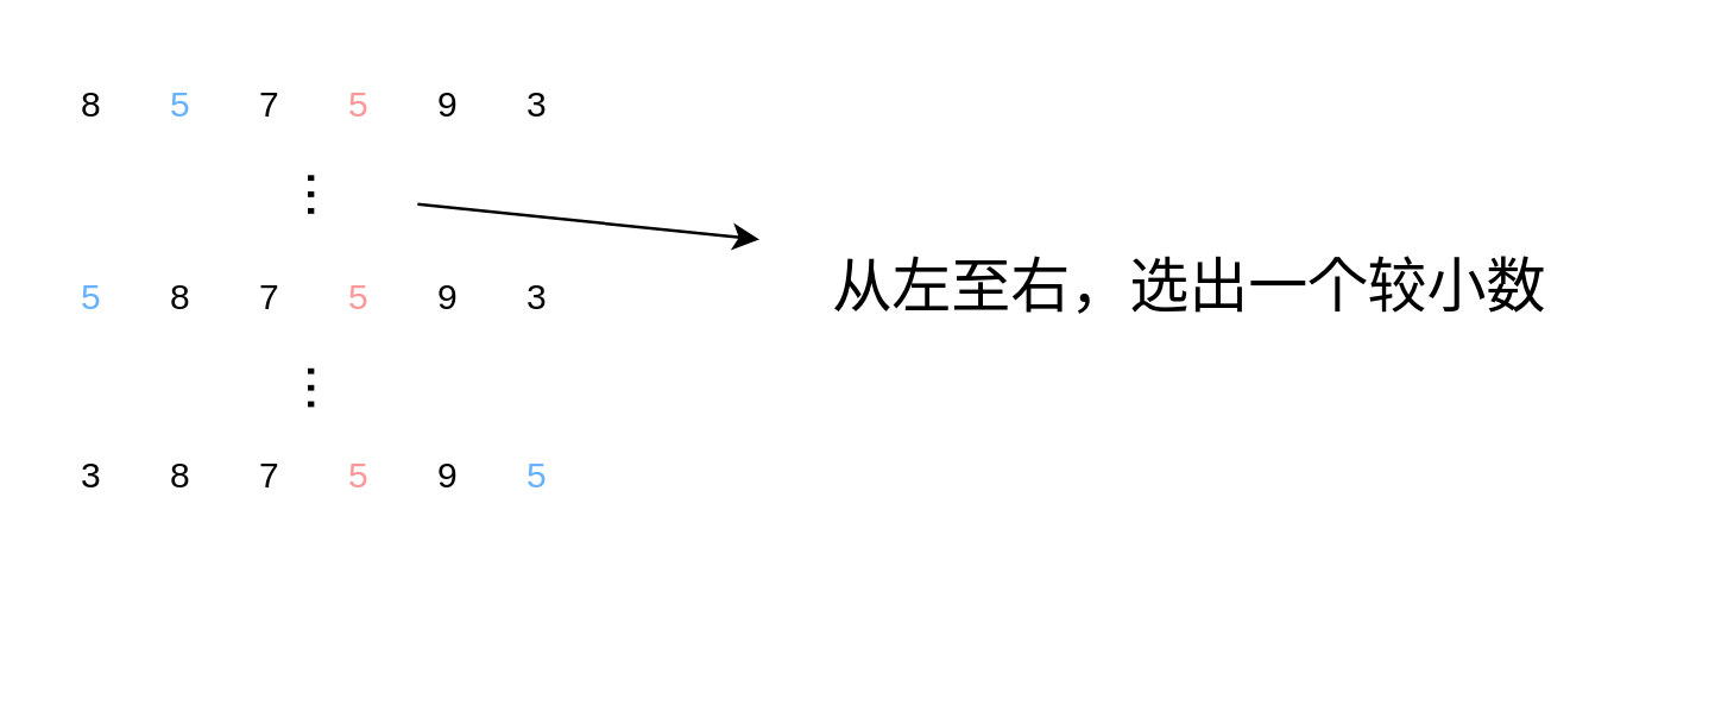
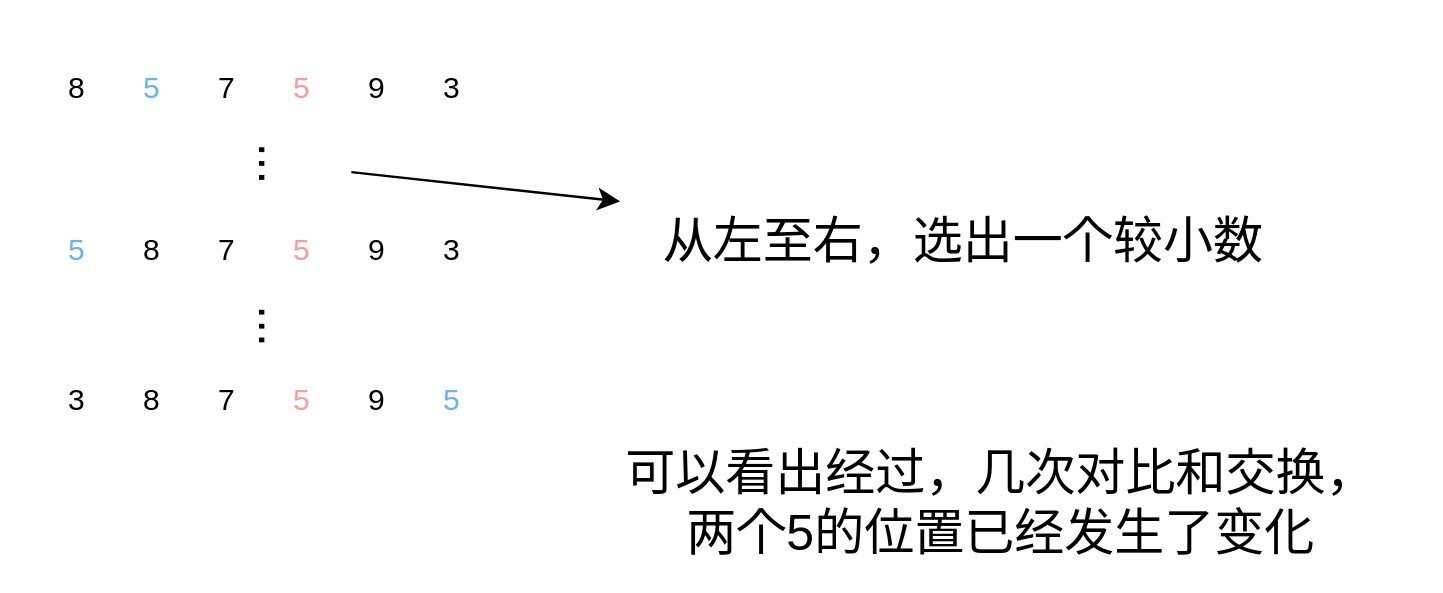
  <mxCell id="0" />
  <mxCell id="1" parent="0" />
  <mxCell id="2" value="8&#09;" style="text;align=center;verticalAlign=middle;rounded=0;horizontal=1;labelPosition=center;verticalLabelPosition=middle;html=1;fillColor=none;fontColor=default;labelBackgroundColor=none;labelBorderColor=none;textShadow=0;" vertex="1" parent="1"><mxGeometry x="20" y="20" width="20" height="30" as="geometry" /></mxCell>
  <mxCell id="3" value="5&#09;" style="text;align=center;verticalAlign=middle;rounded=0;horizontal=1;labelPosition=center;verticalLabelPosition=middle;html=1;fillColor=none;fontColor=#66B2FF;labelBackgroundColor=none;labelBorderColor=none;textShadow=0;" vertex="1" parent="1"><mxGeometry x="50" y="20" width="20" height="30" as="geometry" /></mxCell>
  <mxCell id="4" value="7&#09;" style="text;align=center;verticalAlign=middle;rounded=0;horizontal=1;labelPosition=center;verticalLabelPosition=middle;html=1;fillColor=none;fontColor=default;labelBackgroundColor=none;labelBorderColor=none;textShadow=0;" vertex="1" parent="1"><mxGeometry x="80" y="20" width="20" height="30" as="geometry" /></mxCell>
  <mxCell id="5" value="5&#09;" style="text;align=center;verticalAlign=middle;rounded=0;horizontal=1;labelPosition=center;verticalLabelPosition=middle;html=1;fillColor=none;fontColor=#FF9999;labelBackgroundColor=none;labelBorderColor=none;textShadow=0;" vertex="1" parent="1"><mxGeometry x="110" y="20" width="20" height="30" as="geometry" /></mxCell>
  <mxCell id="6" value="9&#09;" style="text;align=center;verticalAlign=middle;rounded=0;horizontal=1;labelPosition=center;verticalLabelPosition=middle;html=1;fillColor=none;fontColor=default;labelBackgroundColor=none;labelBorderColor=none;textShadow=0;" vertex="1" parent="1"><mxGeometry x="140" y="20" width="20" height="30" as="geometry" /></mxCell>
  <mxCell id="7" value="3&#09;" style="text;align=center;verticalAlign=middle;rounded=0;horizontal=1;labelPosition=center;verticalLabelPosition=middle;html=1;fillColor=none;fontColor=default;labelBackgroundColor=none;labelBorderColor=none;textShadow=0;" vertex="1" parent="1"><mxGeometry x="170" y="20" width="20" height="30" as="geometry" /></mxCell>
  <mxCell id="8" value="8&#09;" style="text;align=center;verticalAlign=middle;rounded=0;horizontal=1;labelPosition=center;verticalLabelPosition=middle;html=1;fillColor=none;fontColor=default;labelBackgroundColor=none;labelBorderColor=none;textShadow=0;" vertex="1" parent="1"><mxGeometry x="50" y="85" width="20" height="30" as="geometry" /></mxCell>
  <mxCell id="9" value="5&#09;" style="text;align=center;verticalAlign=middle;rounded=0;horizontal=1;labelPosition=center;verticalLabelPosition=middle;html=1;fillColor=none;fontColor=#66B2FF;labelBackgroundColor=none;labelBorderColor=none;textShadow=0;" vertex="1" parent="1"><mxGeometry x="20" y="85" width="20" height="30" as="geometry" /></mxCell>
  <mxCell id="10" value="7&#09;" style="text;align=center;verticalAlign=middle;rounded=0;horizontal=1;labelPosition=center;verticalLabelPosition=middle;html=1;fillColor=none;fontColor=default;labelBackgroundColor=none;labelBorderColor=none;textShadow=0;" vertex="1" parent="1"><mxGeometry x="80" y="85" width="20" height="30" as="geometry" /></mxCell>
  <mxCell id="11" value="5&#09;" style="text;align=center;verticalAlign=middle;rounded=0;horizontal=1;labelPosition=center;verticalLabelPosition=middle;html=1;fillColor=none;fontColor=#FF9999;labelBackgroundColor=none;labelBorderColor=none;textShadow=0;" vertex="1" parent="1"><mxGeometry x="110" y="85" width="20" height="30" as="geometry" /></mxCell>
  <mxCell id="12" value="9&#09;" style="text;align=center;verticalAlign=middle;rounded=0;horizontal=1;labelPosition=center;verticalLabelPosition=middle;html=1;fillColor=none;fontColor=default;labelBackgroundColor=none;labelBorderColor=none;textShadow=0;" vertex="1" parent="1"><mxGeometry x="140" y="85" width="20" height="30" as="geometry" /></mxCell>
  <mxCell id="13" value="3&#09;" style="text;align=center;verticalAlign=middle;rounded=0;horizontal=1;labelPosition=center;verticalLabelPosition=middle;html=1;fillColor=none;fontColor=default;labelBackgroundColor=none;labelBorderColor=none;textShadow=0;" vertex="1" parent="1"><mxGeometry x="170" y="85" width="20" height="30" as="geometry" /></mxCell>
  <mxCell id="14" value="8&#09;" style="text;align=center;verticalAlign=middle;rounded=0;horizontal=1;labelPosition=center;verticalLabelPosition=middle;html=1;fillColor=none;fontColor=default;labelBackgroundColor=none;labelBorderColor=none;textShadow=0;" vertex="1" parent="1"><mxGeometry x="50" y="145" width="20" height="30" as="geometry" /></mxCell>
  <mxCell id="15" value="5&#09;" style="text;align=center;verticalAlign=middle;rounded=0;horizontal=1;labelPosition=center;verticalLabelPosition=middle;html=1;fillColor=none;fontColor=#66B2FF;labelBackgroundColor=none;labelBorderColor=none;textShadow=0;" vertex="1" parent="1"><mxGeometry x="170" y="145" width="20" height="30" as="geometry" /></mxCell>
  <mxCell id="16" value="7&#09;" style="text;align=center;verticalAlign=middle;rounded=0;horizontal=1;labelPosition=center;verticalLabelPosition=middle;html=1;fillColor=none;fontColor=default;labelBackgroundColor=none;labelBorderColor=none;textShadow=0;" vertex="1" parent="1"><mxGeometry x="80" y="145" width="20" height="30" as="geometry" /></mxCell>
  <mxCell id="17" value="5&#09;" style="text;align=center;verticalAlign=middle;rounded=0;horizontal=1;labelPosition=center;verticalLabelPosition=middle;html=1;fillColor=none;fontColor=#FF9999;labelBackgroundColor=none;labelBorderColor=none;textShadow=0;" vertex="1" parent="1"><mxGeometry x="110" y="145" width="20" height="30" as="geometry" /></mxCell>
  <mxCell id="18" value="9&#09;" style="text;align=center;verticalAlign=middle;rounded=0;horizontal=1;labelPosition=center;verticalLabelPosition=middle;html=1;fillColor=none;fontColor=default;labelBackgroundColor=none;labelBorderColor=none;textShadow=0;" vertex="1" parent="1"><mxGeometry x="140" y="145" width="20" height="30" as="geometry" /></mxCell>
  <mxCell id="19" value="3&#09;" style="text;align=center;verticalAlign=middle;rounded=0;horizontal=1;labelPosition=center;verticalLabelPosition=middle;html=1;fillColor=none;fontColor=default;labelBackgroundColor=none;labelBorderColor=none;textShadow=0;" vertex="1" parent="1"><mxGeometry x="20" y="145" width="20" height="30" as="geometry" /></mxCell>
  <mxCell id="20" value="..." style="text;html=1;align=center;verticalAlign=middle;whiteSpace=wrap;rounded=0;textDirection=vertical-rl;fontSize=20;" vertex="1" parent="1"><mxGeometry x="80" y="50" width="60" height="30" as="geometry" /></mxCell>
  <mxCell id="21" value="..." style="text;html=1;align=center;verticalAlign=middle;whiteSpace=wrap;rounded=0;textDirection=vertical-rl;fontSize=20;" vertex="1" parent="1"><mxGeometry x="80" y="115" width="60" height="30" as="geometry" /></mxCell>
- <mxCell id="22" value="&lt;font style=&quot;font-size: 20px;&quot;&gt;从左至右，选出一个较小数&lt;/font&gt;" style="text;html=1;align=center;verticalAlign=middle;whiteSpace=wrap;rounded=0;" vertex="1" parent="1"><mxGeometry x="245" y="80" width="310" height="30" as="geometry" /></mxCell>
+ <mxCell id="22" value="&lt;font style=&quot;font-size: 20px;&quot;&gt;从左至右，选出一个较小数&lt;/font&gt;" style="text;html=1;align=center;verticalAlign=middle;whiteSpace=wrap;rounded=0;" vertex="1" parent="1"><mxGeometry x="230" y="80" width="310" height="30" as="geometry" /></mxCell>
  <mxCell id="23" value="" style="endArrow=classic;html=1;rounded=0;" edge="1" parent="1" source="20" target="22"><mxGeometry width="50" height="50" relative="1" as="geometry"><mxPoint x="115" y="75" as="sourcePoint" /><mxPoint x="165" y="25" as="targetPoint" /></mxGeometry></mxCell>
+ <mxCell id="24" value="可以看出经过，几次对比和交换，两个5的位置已经发生了变化" style="text;html=1;align=center;verticalAlign=middle;whiteSpace=wrap;rounded=0;fontSize=20;" vertex="1" parent="1"><mxGeometry x="245" y="185" width="310" height="30" as="geometry" /></mxCell>
